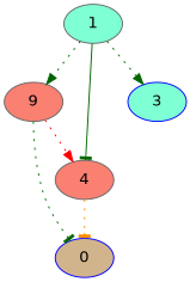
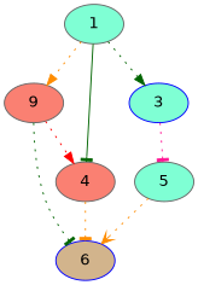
  digraph {
    fontname="DejaVu Sans"
    node [color=gray40 cost=100 fillcolor=aquamarine fontname="DejaVu Sans" style=filled type=0]
    edge [arrowhead=tee color=darkorange fontname="DejaVu Sans" style=dotted]
    1
    n2 [fillcolor=salmon label=9]
    3 [color=blue type=1]
    4 [fillcolor=salmon type=1]
-   6 [color=blue fillcolor=tan type=2 label=0]
-   1 -> n2 [arrowhead=normal color=darkgreen]
+   6 [color=blue fillcolor=tan type=2]
+   5 [type=2]
+   1 -> n2 [arrowhead=normal]
    1 -> 3 [arrowhead=normal color=darkgreen]
    1 -> 4 [color=darkgreen style=solid]
    n2 -> 4 [arrowhead=normal color=red]
    n2 -> 6 [color=darkgreen]
+   3 -> 5 [color=deeppink]
    4 -> 6
+   5 -> 6 [arrowhead=vee]
  }
